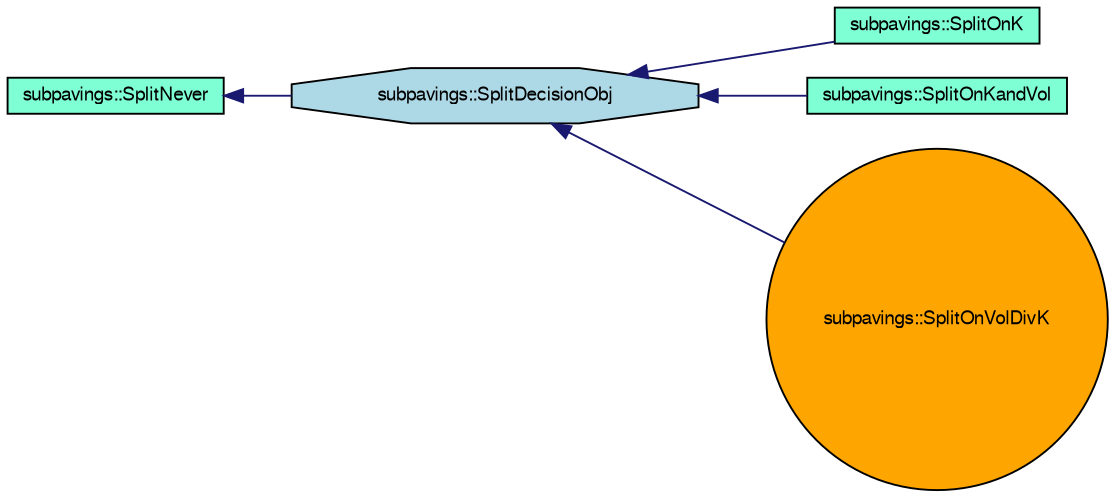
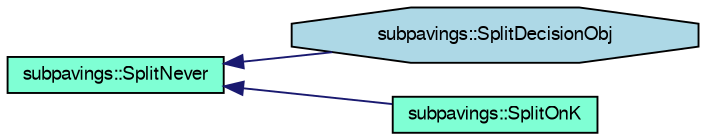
  digraph {
    rankdir=LR
    node [color=black fillcolor=aquamarine fontname=FreeSans fontsize=10 shape=box style=filled]
    edge [color=midnightblue dir=back fontname=FreeSans fontsize=10 labelfontname=FreeSans labelfontsize=10 style=solid]
    n1 [fillcolor=lightblue height=0.2 label="subpavings::SplitDecisionObj" shape=octagon width=0.4]
    n2 [height=0.2 label="subpavings::SplitOnK" width=0.4]
-   n3 [height=0.2 label="subpavings::SplitOnKandVol" width=0.4]
-   n4 [fillcolor=orange height=0.2 label="subpavings::SplitOnVolDivK" shape=circle width=0.4]
    n5 [height=0.2 label="subpavings::SplitNever" width=0.4]
-   n1 -> n2
-   n1 -> n3
-   n1 -> n4
+   n5 -> n2
    n5 -> n1
  }
